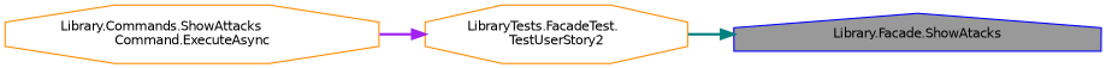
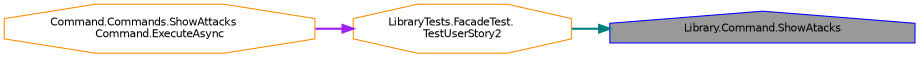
  digraph {
    rankdir=RL
    node [color=darkorange fillcolor=white fontname=Helvetica fontsize=10 shape=octagon style=filled]
    edge [dir=back fontname=Helvetica fontsize=10 labelfontname=Helvetica labelfontsize=10 style=bold]
-   n1 [color=blue fillcolor=grey60 fontcolor=black height=0.2 label="Library.Facade.ShowAtacks" shape=house width=0.4]
+   n1 [color=blue fillcolor=grey60 fontcolor=black height=0.2 label="Library.Command.ShowAtacks" shape=house width=0.4]
    n2 [height=0.2 label="LibraryTests.FacadeTest.\lTestUserStory2" width=0.4]
-   n3 [height=0.2 label="Library.Commands.ShowAttacks\lCommand.ExecuteAsync" width=0.4]
+   n3 [height=0.2 label="Command.Commands.ShowAttacks\lCommand.ExecuteAsync" width=0.4]
    n1 -> n2 [color=teal]
    n2 -> n3 [color=purple]
  }
